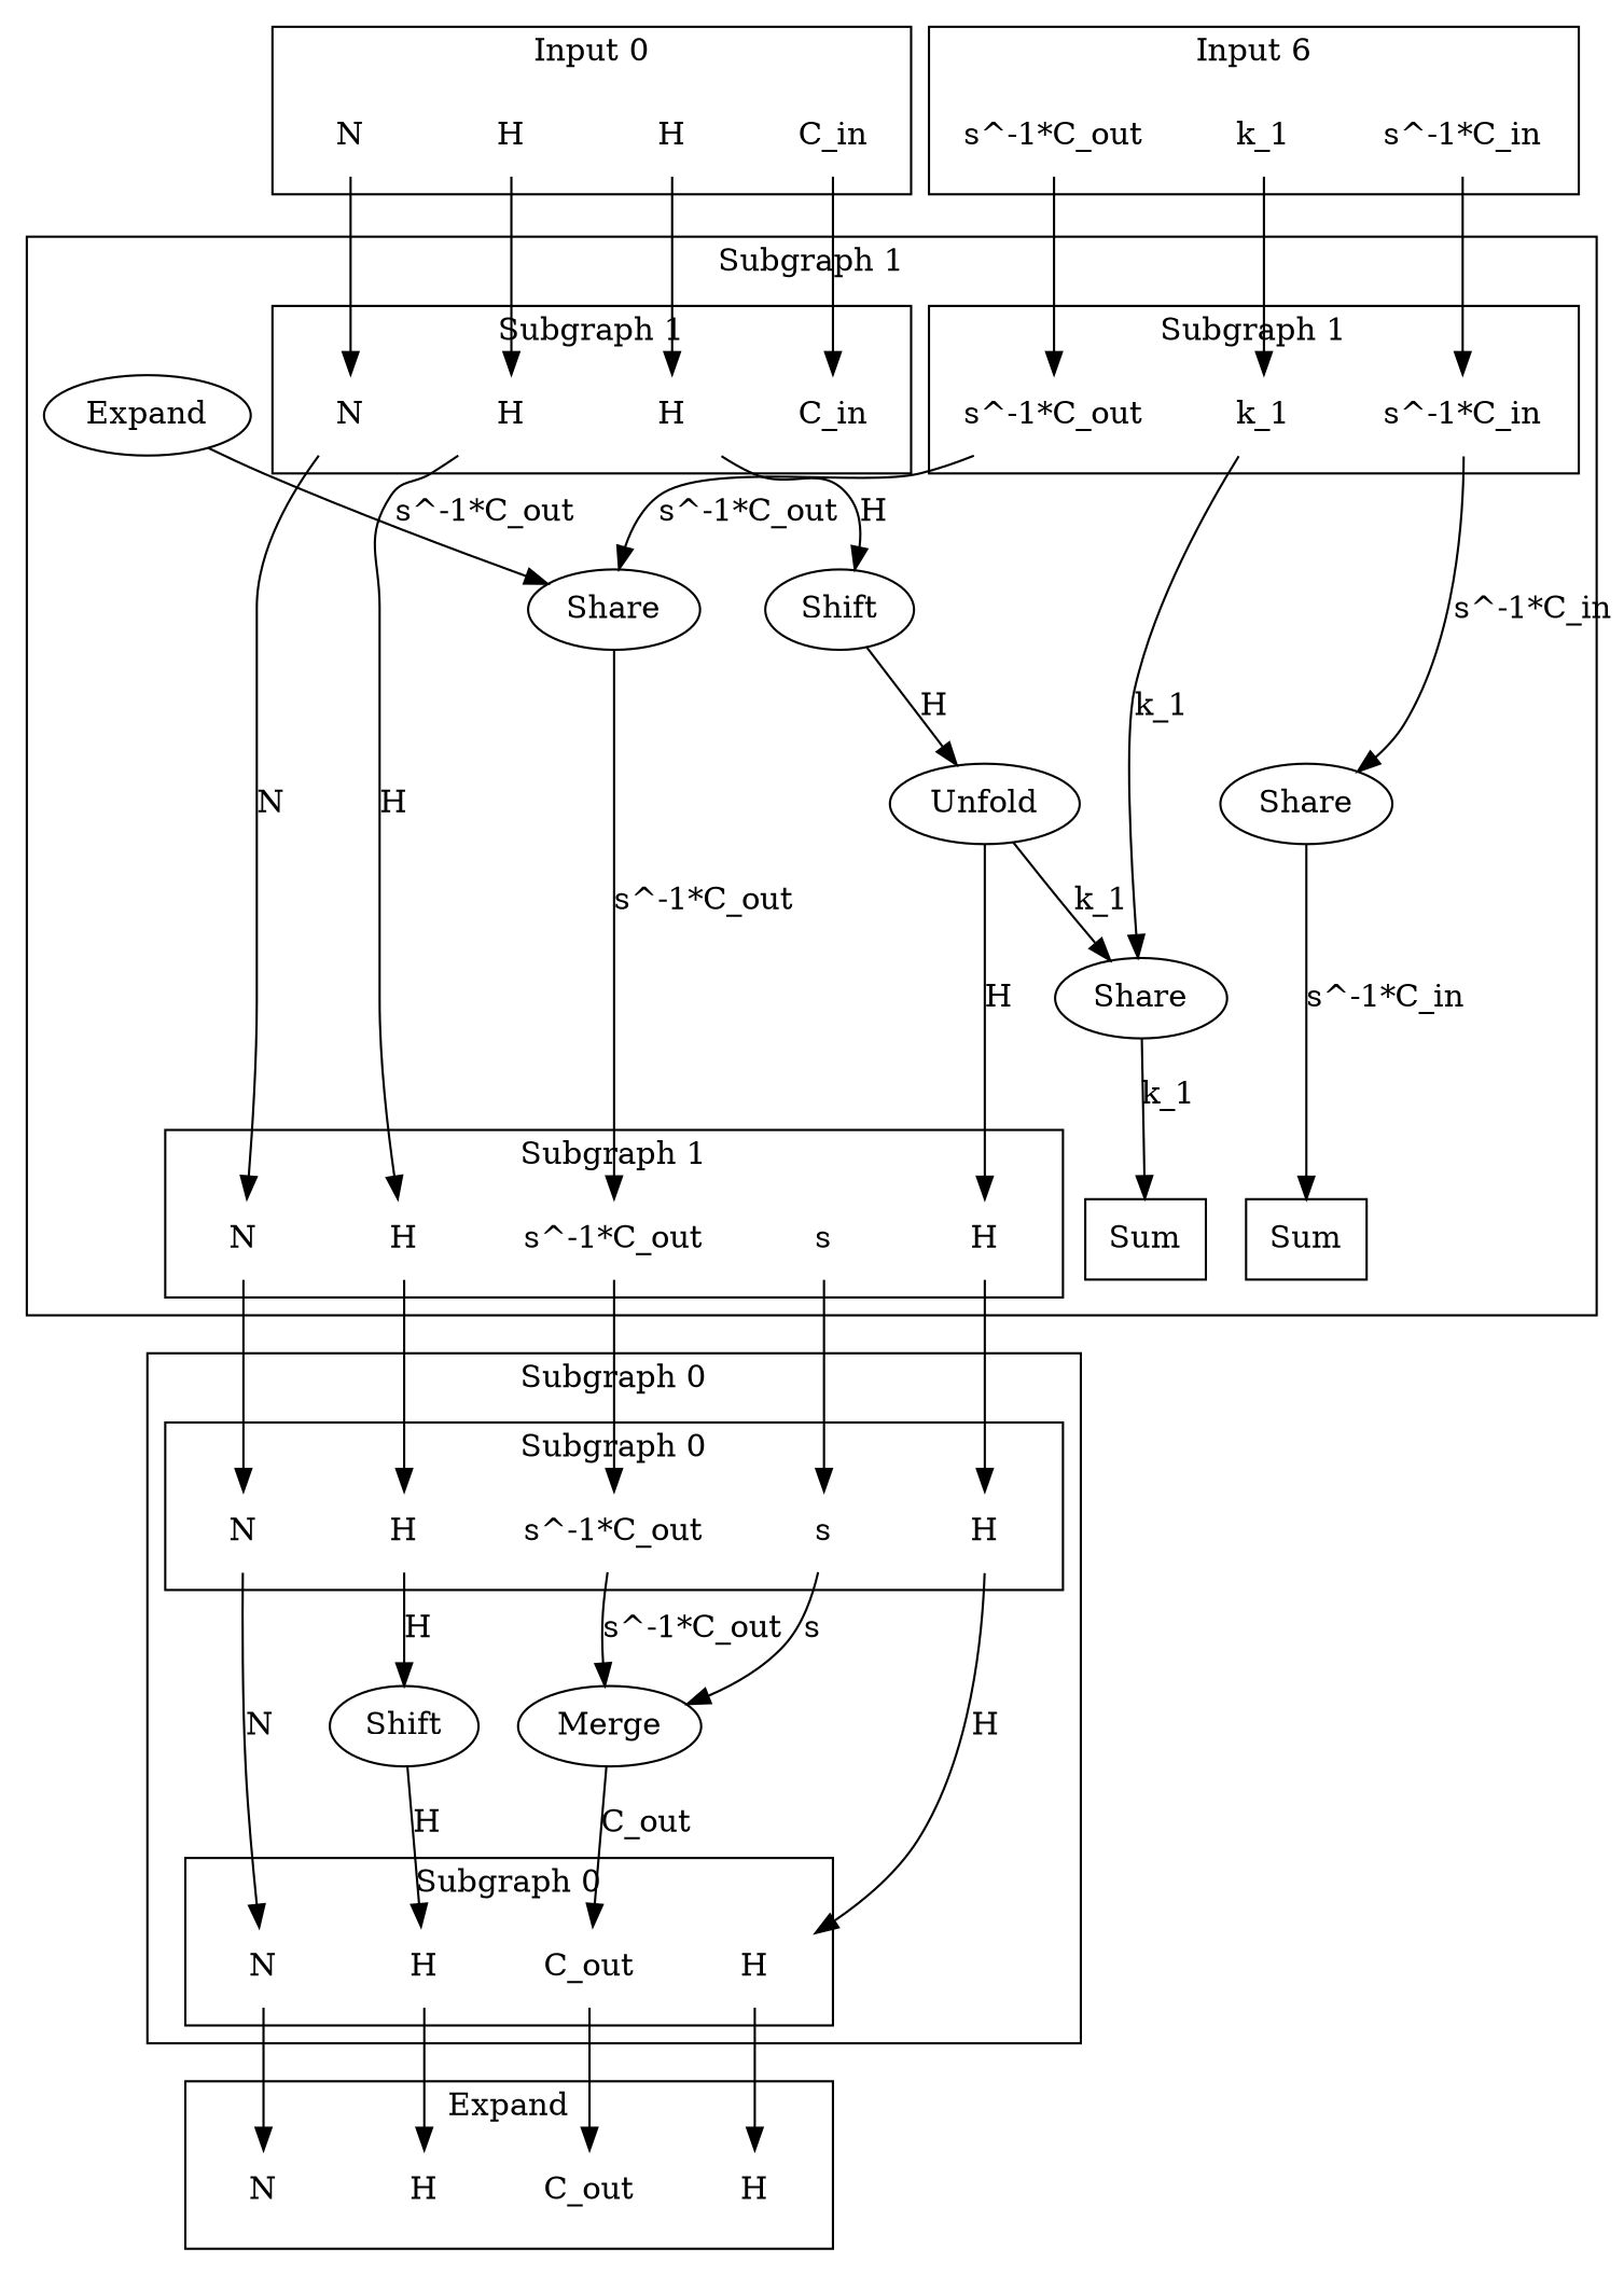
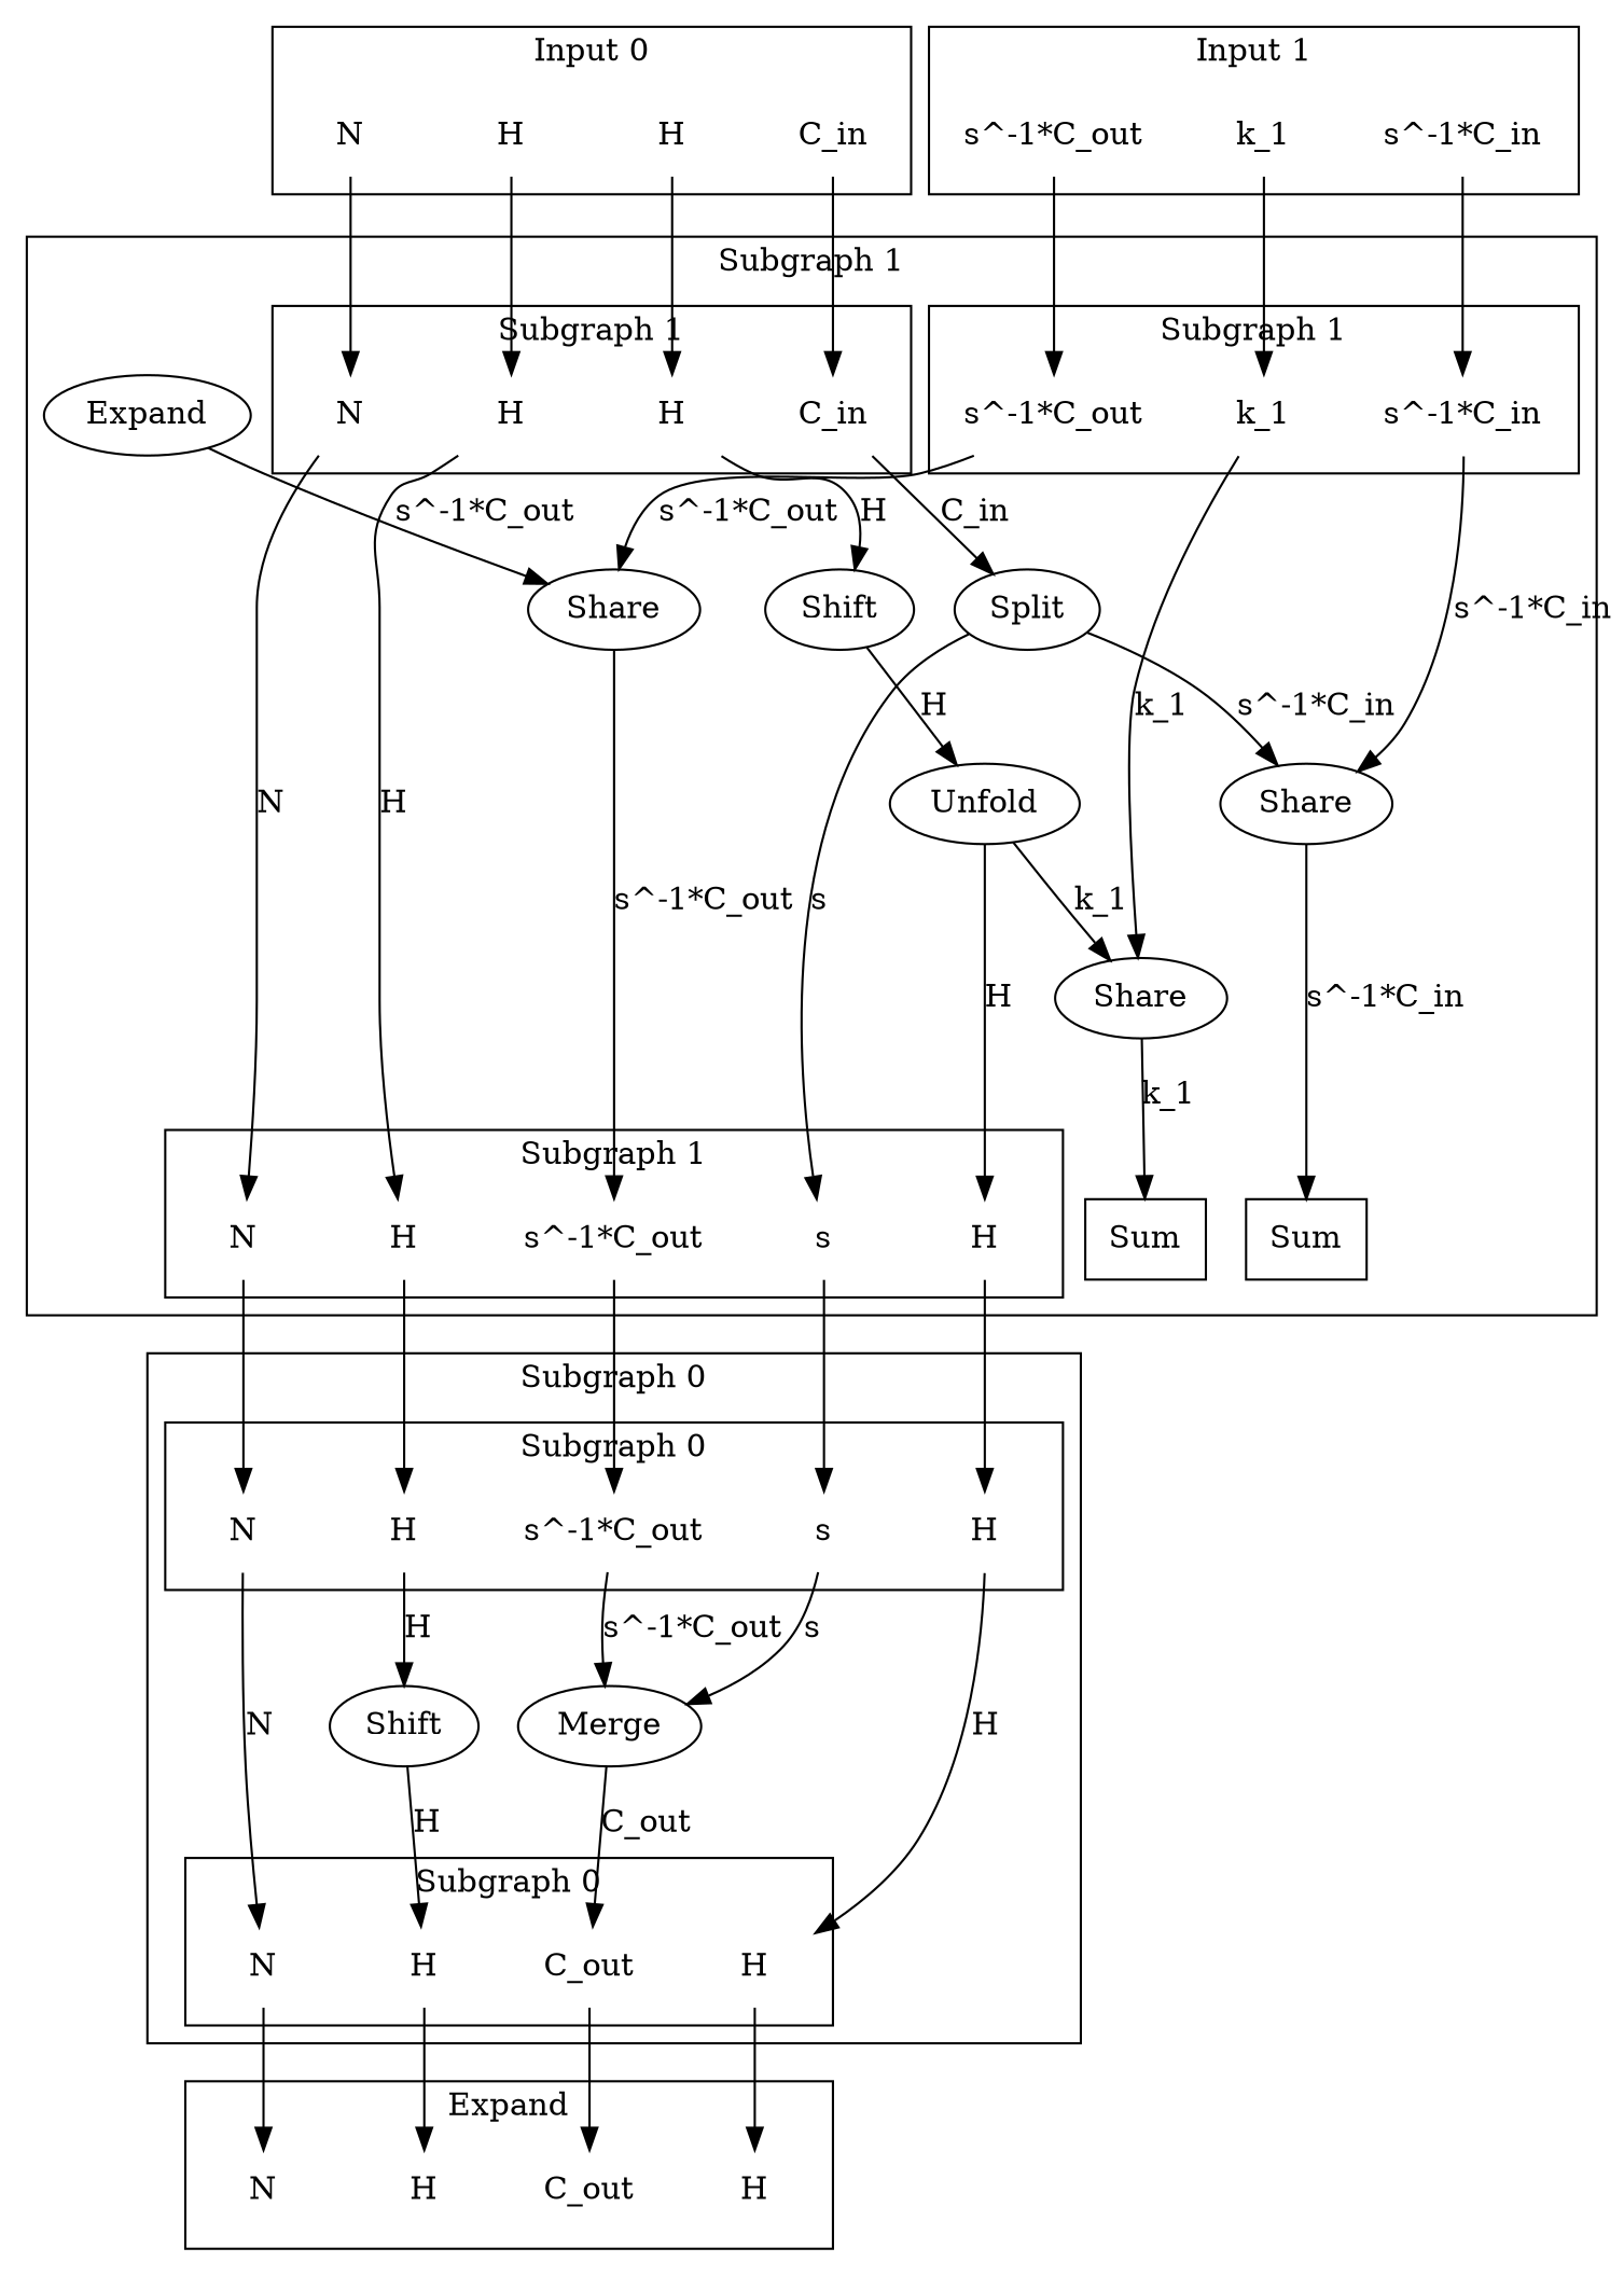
  digraph {
    newrank=true
    node [shape=none]
    n1 [label=N]
    n2 [label=C_in]
    n3 [label=H]
    n4 [label=H]
    n5 [label="s^-1*C_in"]
    n6 [label="s^-1*C_out"]
    n7 [label=k_1]
    n8 [label=N]
    n9 [label=C_out]
    n10 [label=H]
    n11 [label=H]
    n12 [label=N]
    n13 [label=s]
    n14 [label="s^-1*C_out"]
    n15 [label=H]
    n16 [label=H]
    n17 [label=Merge shape=""]
    n18 [label=Shift shape=""]
    n19 [label=Sum shape=box]
    n20 [label=Sum shape=box]
    n21 [label=N]
    n22 [label=s]
    n23 [label="s^-1*C_out"]
    n24 [label=H]
    n25 [label=H]
    n26 [label=N]
    n27 [label=C_in]
    n28 [label=H]
    n29 [label=H]
    n30 [label="s^-1*C_in"]
    n31 [label="s^-1*C_out"]
    n32 [label=k_1]
+   n33 [label=Split shape=""]
    n34 [label=Shift shape=""]
    n35 [label=Share shape=""]
    n36 [label=Share shape=""]
    n37 [label=Share shape=""]
    n38 [label=Expand shape=""]
    n39 [label=Unfold shape=""]
    n40 [label=N]
    n41 [label=C_out]
    n42 [label=H]
    n43 [label=H]
    subgraph sub_1 {
      rank=same
      n1
      n2
      n3
      n4
      n5
      n6
      n7
    }
    subgraph cluster_2 {
      label="Subgraph 0"
      n17
      n18
      subgraph sub_3 {
        label="Subgraph 0"
        rank=same
        n8
        n9
        n10
        n11
      }
      subgraph sub_4 {
        label="Subgraph 0"
        rank=same
        n12
        n13
        n14
        n15
        n16
      }
      subgraph cluster_5 {
        label="Subgraph 0"
        n8
        n9
        n10
        n11
      }
      subgraph cluster_6 {
        label="Subgraph 0"
        n12
        n13
        n14
        n15
        n16
      }
    }
    subgraph cluster_7 {
      label="Subgraph 1"
+     n33
      n34
      n35
      n36
      n37
      n38
      n39
      subgraph sub_8 {
        label="Subgraph 1"
        rank=same
        n19
        n20
        n21
        n22
        n23
        n24
        n25
      }
      subgraph sub_9 {
        label="Subgraph 1"
        rank=same
        n26
        n27
        n28
        n29
        n30
        n31
        n32
      }
      subgraph cluster_10 {
        label="Subgraph 1"
        n21
        n22
        n23
        n24
        n25
      }
      subgraph cluster_11 {
        label="Subgraph 1"
        n26
        n27
        n28
        n29
      }
      subgraph cluster_12 {
        label="Subgraph 1"
        n30
        n31
        n32
      }
    }
    subgraph cluster_13 {
      label="Input 0"
      n1
      n2
      n3
      n4
    }
    subgraph cluster_14 {
-     label="Input 6"
+     label="Input 1"
      n5
      n6
      n7
    }
    subgraph cluster_15 {
      label=Expand
      n40
      n41
      n42
      n43
    }
    n1 -> n26
    n2 -> n27
    n3 -> n28
    n4 -> n29
    n5 -> n30
    n6 -> n31
    n7 -> n32
    n8 -> n40
    n9 -> n41
    n10 -> n42
    n11 -> n43
    n12 -> n8 [label=N]
    n13 -> n17 [label=s]
    n14 -> n17 [label="s^-1*C_out"]
    n15 -> n18 [label=H]
    n16 -> n11 [label=H]
    n17 -> n9 [label=C_out]
    n18 -> n10 [label=H]
    n21 -> n12
    n22 -> n13
    n23 -> n14
    n24 -> n15
    n25 -> n16
    n26 -> n21 [label=N]
+   n27 -> n33 [label=C_in]
    n28 -> n24 [label=H]
    n29 -> n34 [label=H]
    n30 -> n35 [label="s^-1*C_in"]
    n31 -> n36 [label="s^-1*C_out"]
    n32 -> n37 [label=k_1]
+   n33 -> n22 [label=s]
+   n33 -> n35 [label="s^-1*C_in"]
    n34 -> n39 [label=H]
    n35 -> n19 [label="s^-1*C_in"]
    n36 -> n23 [label="s^-1*C_out"]
    n37 -> n20 [label=k_1]
    n38 -> n36 [label="s^-1*C_out"]
    n39 -> n25 [label=H]
    n39 -> n37 [label=k_1]
  }
